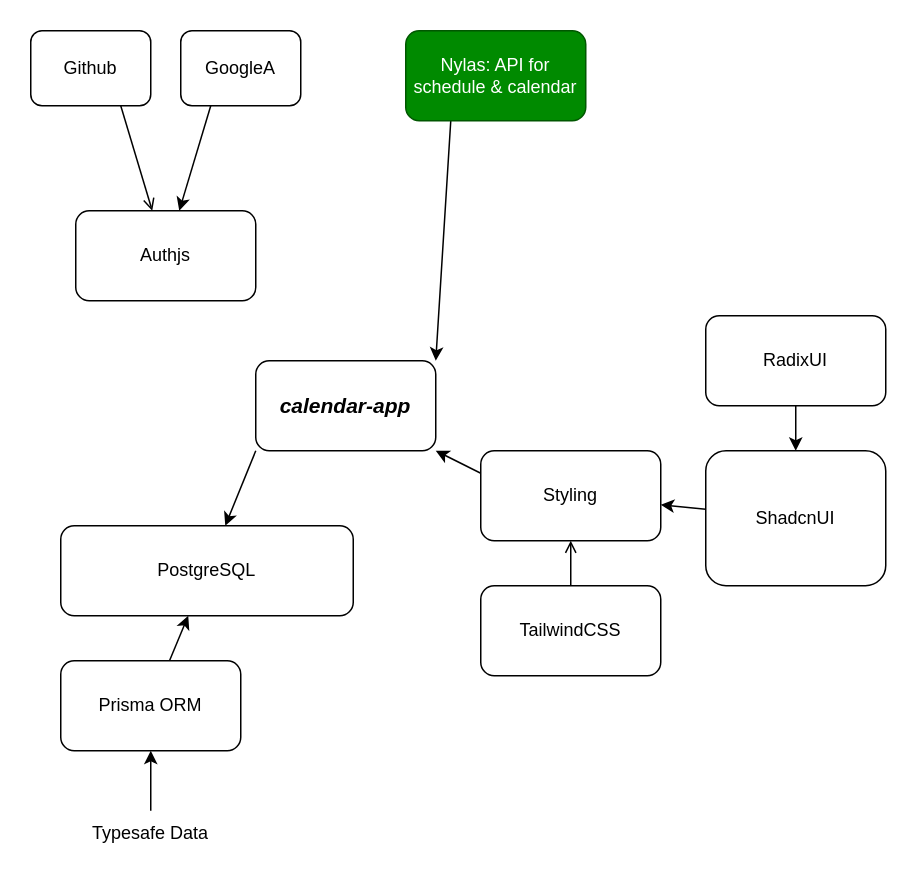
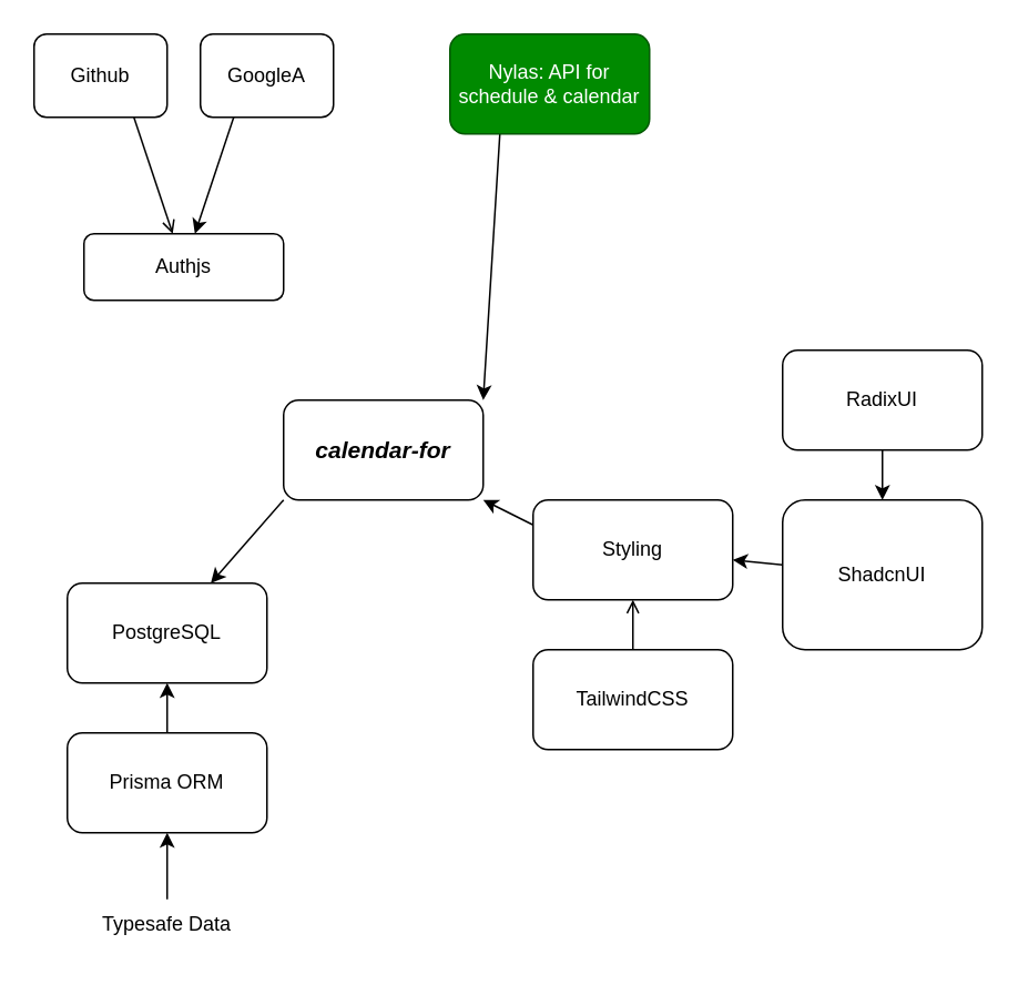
  <mxCell id="0" />
  <mxCell id="1" parent="0" />
  <mxCell id="2" style="edgeStyle=none;html=1;exitX=0;exitY=1;exitDx=0;exitDy=0;" parent="1" source="3" target="11" edge="1"><mxGeometry relative="1" as="geometry"><mxPoint x="120" y="360" as="targetPoint" /></mxGeometry></mxCell>
- <mxCell id="3" value="calendar-app" style="rounded=1;whiteSpace=wrap;html=1;fontStyle=3;fontSize=14;" parent="1" vertex="1"><mxGeometry x="170" y="240" width="120" height="60" as="geometry" /></mxCell>
- <mxCell id="4" value="Authjs" style="rounded=1;whiteSpace=wrap;html=1;" parent="1" vertex="1"><mxGeometry x="50" y="140" width="120" height="60" as="geometry" /></mxCell>
+ <mxCell id="3" value="calendar-for" style="rounded=1;whiteSpace=wrap;html=1;fontStyle=3;fontSize=14;" parent="1" vertex="1"><mxGeometry x="170" y="240" width="120" height="60" as="geometry" /></mxCell>
+ <mxCell id="4" value="Authjs" style="rounded=1;whiteSpace=wrap;html=1;" parent="1" vertex="1"><mxGeometry x="50" y="140" width="120" height="40" as="geometry" /></mxCell>
  <mxCell id="5" style="edgeStyle=none;html=1;exitX=0.75;exitY=1;exitDx=0;exitDy=0;endArrow=open;" parent="1" source="6" target="4" edge="1"><mxGeometry relative="1" as="geometry" /></mxCell>
  <mxCell id="6" value="Github" style="rounded=1;whiteSpace=wrap;html=1;" parent="1" vertex="1"><mxGeometry x="20" y="20" width="80" height="50" as="geometry" /></mxCell>
  <mxCell id="7" style="edgeStyle=none;html=1;exitX=0.25;exitY=1;exitDx=0;exitDy=0;" parent="1" source="8" target="4" edge="1"><mxGeometry relative="1" as="geometry" /></mxCell>
  <mxCell id="8" value="GoogleA" style="rounded=1;whiteSpace=wrap;html=1;" parent="1" vertex="1"><mxGeometry x="120" y="20" width="80" height="50" as="geometry" /></mxCell>
  <mxCell id="9" style="edgeStyle=none;html=1;exitX=0.25;exitY=1;exitDx=0;exitDy=0;entryX=1;entryY=0;entryDx=0;entryDy=0;" parent="1" source="10" target="3" edge="1"><mxGeometry relative="1" as="geometry" /></mxCell>
  <mxCell id="10" value="Nylas: API for schedule &amp;amp; calendar" style="rounded=1;whiteSpace=wrap;html=1;fillColor=#008a00;strokeColor=#005700;fontColor=#ffffff;" parent="1" vertex="1"><mxGeometry x="270" y="20" width="120" height="60" as="geometry" /></mxCell>
- <mxCell id="11" value="PostgreSQL" style="rounded=1;whiteSpace=wrap;html=1;" parent="1" vertex="1"><mxGeometry x="40" y="350" width="195" height="60" as="geometry" /></mxCell>
+ <mxCell id="11" value="PostgreSQL" style="rounded=1;whiteSpace=wrap;html=1;" parent="1" vertex="1"><mxGeometry x="40" y="350" width="120" height="60" as="geometry" /></mxCell>
  <mxCell id="12" value="" style="edgeStyle=none;html=1;" parent="1" source="13" target="11" edge="1"><mxGeometry relative="1" as="geometry" /></mxCell>
  <mxCell id="13" value="Prisma ORM" style="rounded=1;whiteSpace=wrap;html=1;" parent="1" vertex="1"><mxGeometry x="40" y="440" width="120" height="60" as="geometry" /></mxCell>
  <mxCell id="14" style="edgeStyle=none;html=1;exitX=0;exitY=0.25;exitDx=0;exitDy=0;entryX=1;entryY=1;entryDx=0;entryDy=0;" parent="1" source="15" target="3" edge="1"><mxGeometry relative="1" as="geometry" /></mxCell>
  <mxCell id="15" value="Styling" style="rounded=1;whiteSpace=wrap;html=1;" parent="1" vertex="1"><mxGeometry x="320" y="300" width="120" height="60" as="geometry" /></mxCell>
  <mxCell id="16" style="edgeStyle=none;html=1;exitX=0.5;exitY=0;exitDx=0;exitDy=0;entryX=0.5;entryY=1;entryDx=0;entryDy=0;endArrow=open;" parent="1" source="17" target="15" edge="1"><mxGeometry relative="1" as="geometry" /></mxCell>
  <mxCell id="17" value="TailwindCSS" style="rounded=1;whiteSpace=wrap;html=1;" parent="1" vertex="1"><mxGeometry x="320" y="390" width="120" height="60" as="geometry" /></mxCell>
  <mxCell id="18" value="" style="edgeStyle=none;html=1;" parent="1" source="19" target="15" edge="1"><mxGeometry relative="1" as="geometry" /></mxCell>
  <mxCell id="19" value="ShadcnUI" style="rounded=1;whiteSpace=wrap;html=1;" parent="1" vertex="1"><mxGeometry x="470" y="300" width="120" height="90" as="geometry" /></mxCell>
  <mxCell id="20" value="" style="edgeStyle=none;html=1;" parent="1" source="21" target="19" edge="1"><mxGeometry relative="1" as="geometry" /></mxCell>
  <mxCell id="21" value="RadixUI" style="rounded=1;whiteSpace=wrap;html=1;" parent="1" vertex="1"><mxGeometry x="470" y="210" width="120" height="60" as="geometry" /></mxCell>
  <mxCell id="22" value="" style="edgeStyle=none;html=1;" edge="1" parent="1" source="23" target="13"><mxGeometry relative="1" as="geometry" /></mxCell>
  <mxCell id="23" value="Typesafe Data" style="text;html=1;strokeColor=none;fillColor=none;align=center;verticalAlign=middle;whiteSpace=wrap;rounded=0;" vertex="1" parent="1"><mxGeometry x="40" y="540" width="120" height="30" as="geometry" /></mxCell>
